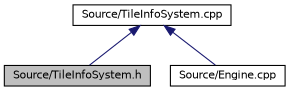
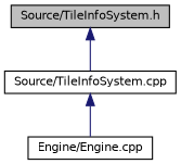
  digraph {
    node [color=black fillcolor=white fontname=Helvetica fontsize=10 shape=record style=filled]
    edge [color=midnightblue dir=back fontname=Helvetica fontsize=10 labelfontname=Helvetica labelfontsize=10 style=solid]
    n1 [fillcolor=grey75 fontcolor=black height=0.2 label="Source/TileInfoSystem.h" width=0.4]
    n2 [height=0.2 label="Source/TileInfoSystem.cpp" width=0.4]
-   n3 [height=0.2 label="Source/Engine.cpp" width=0.4]
-   n2 -> n1
+   n3 [height=0.2 label="Engine/Engine.cpp" width=0.4]
+   n1 -> n2
    n2 -> n3
  }
